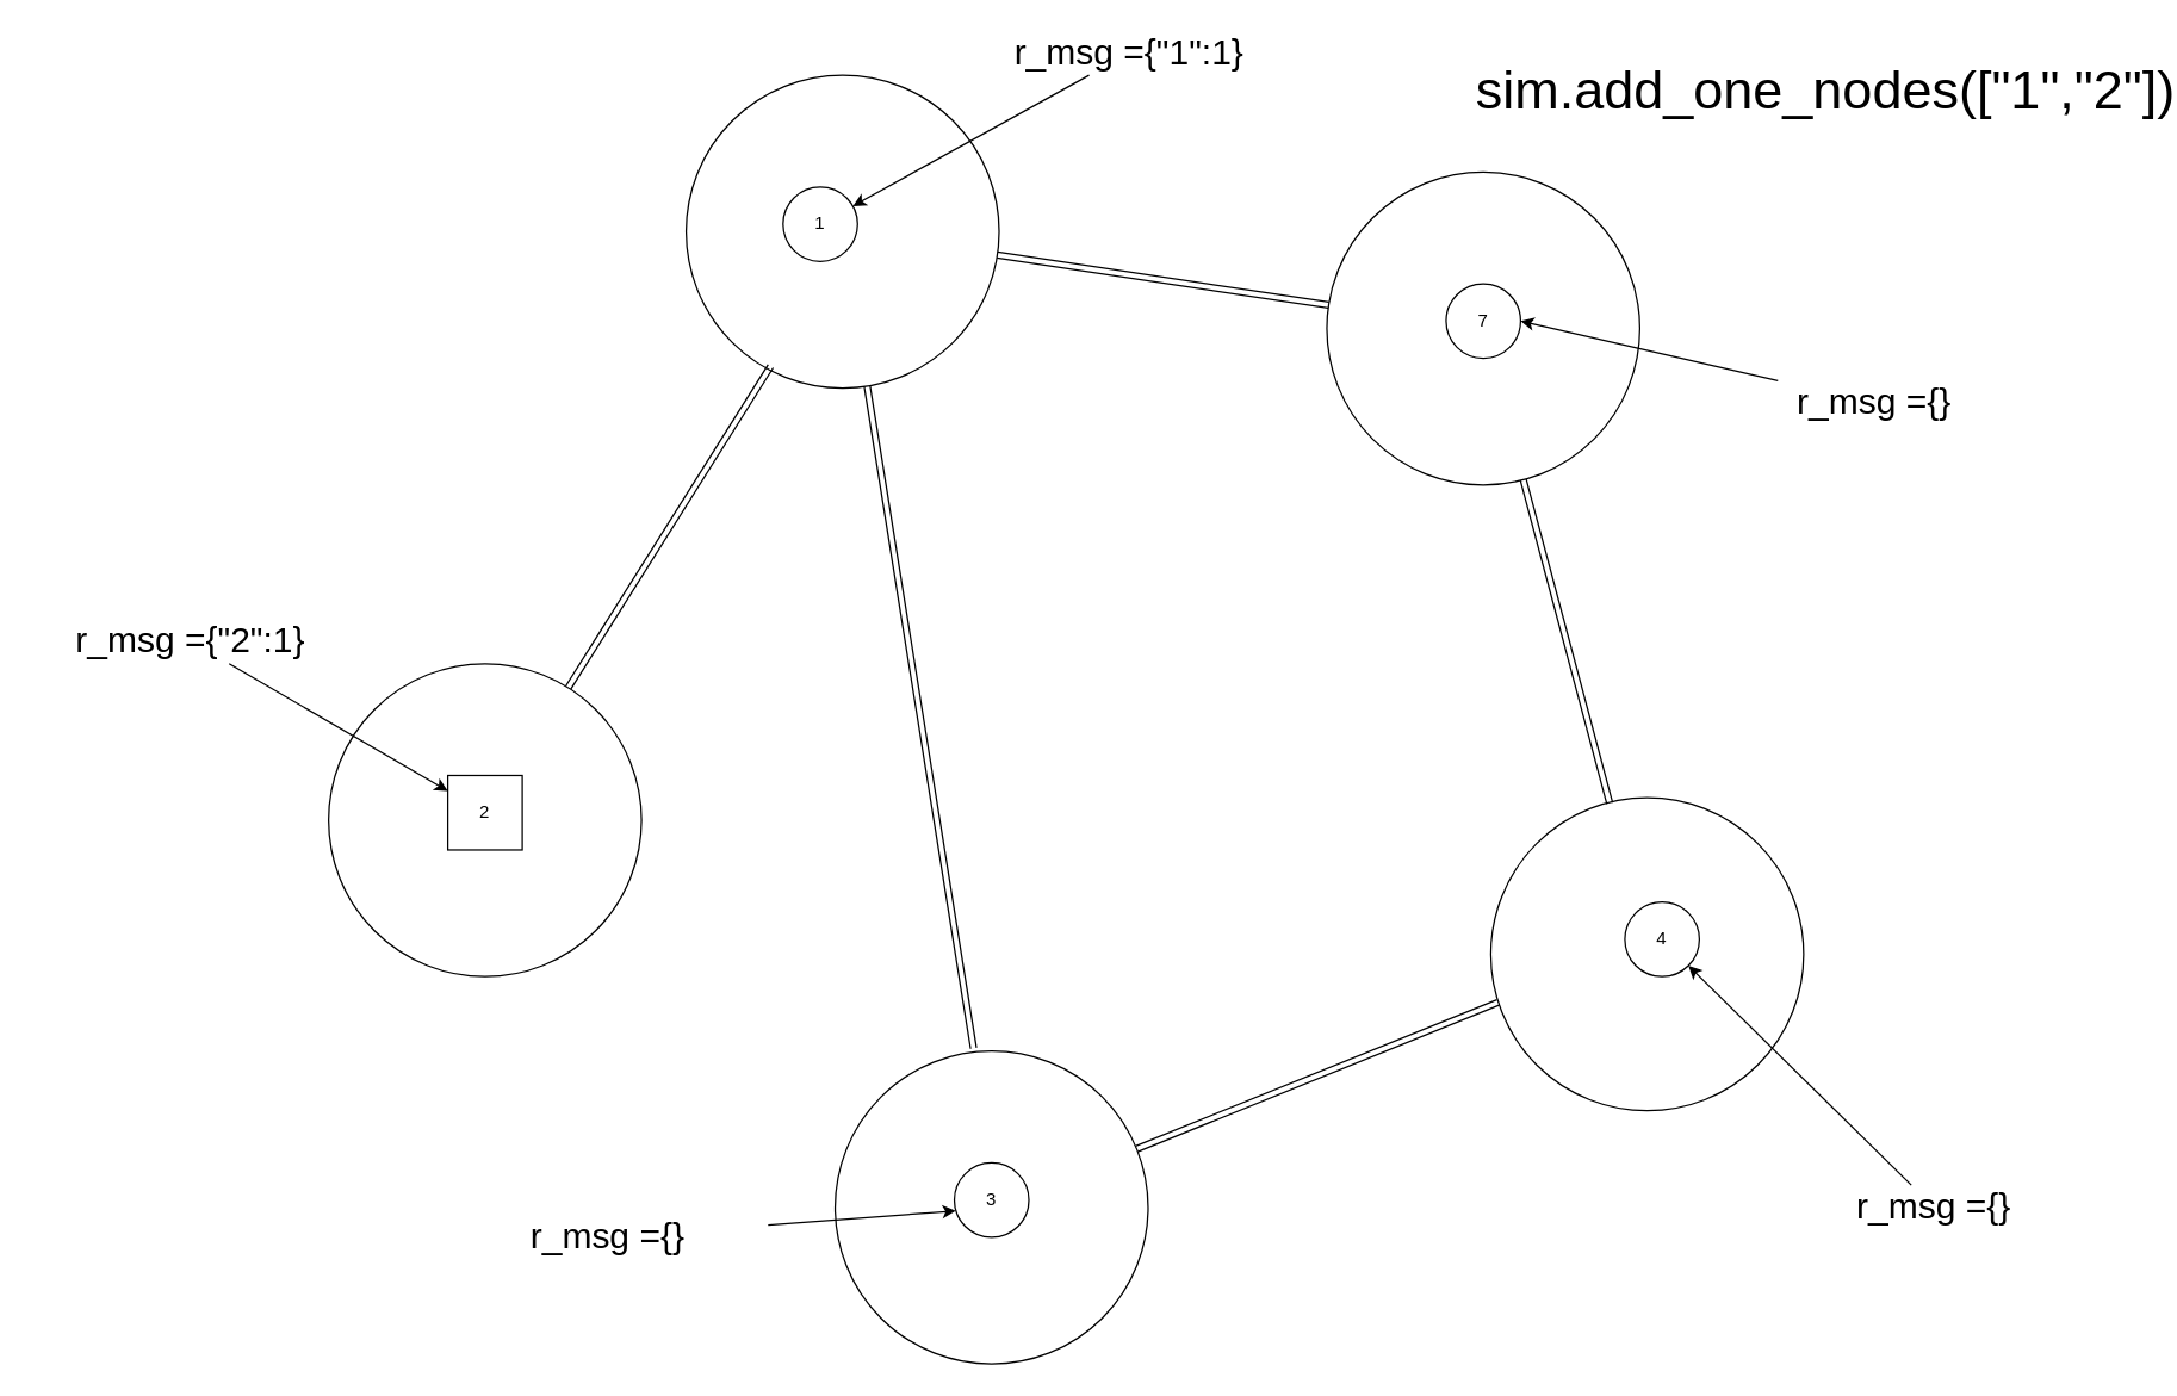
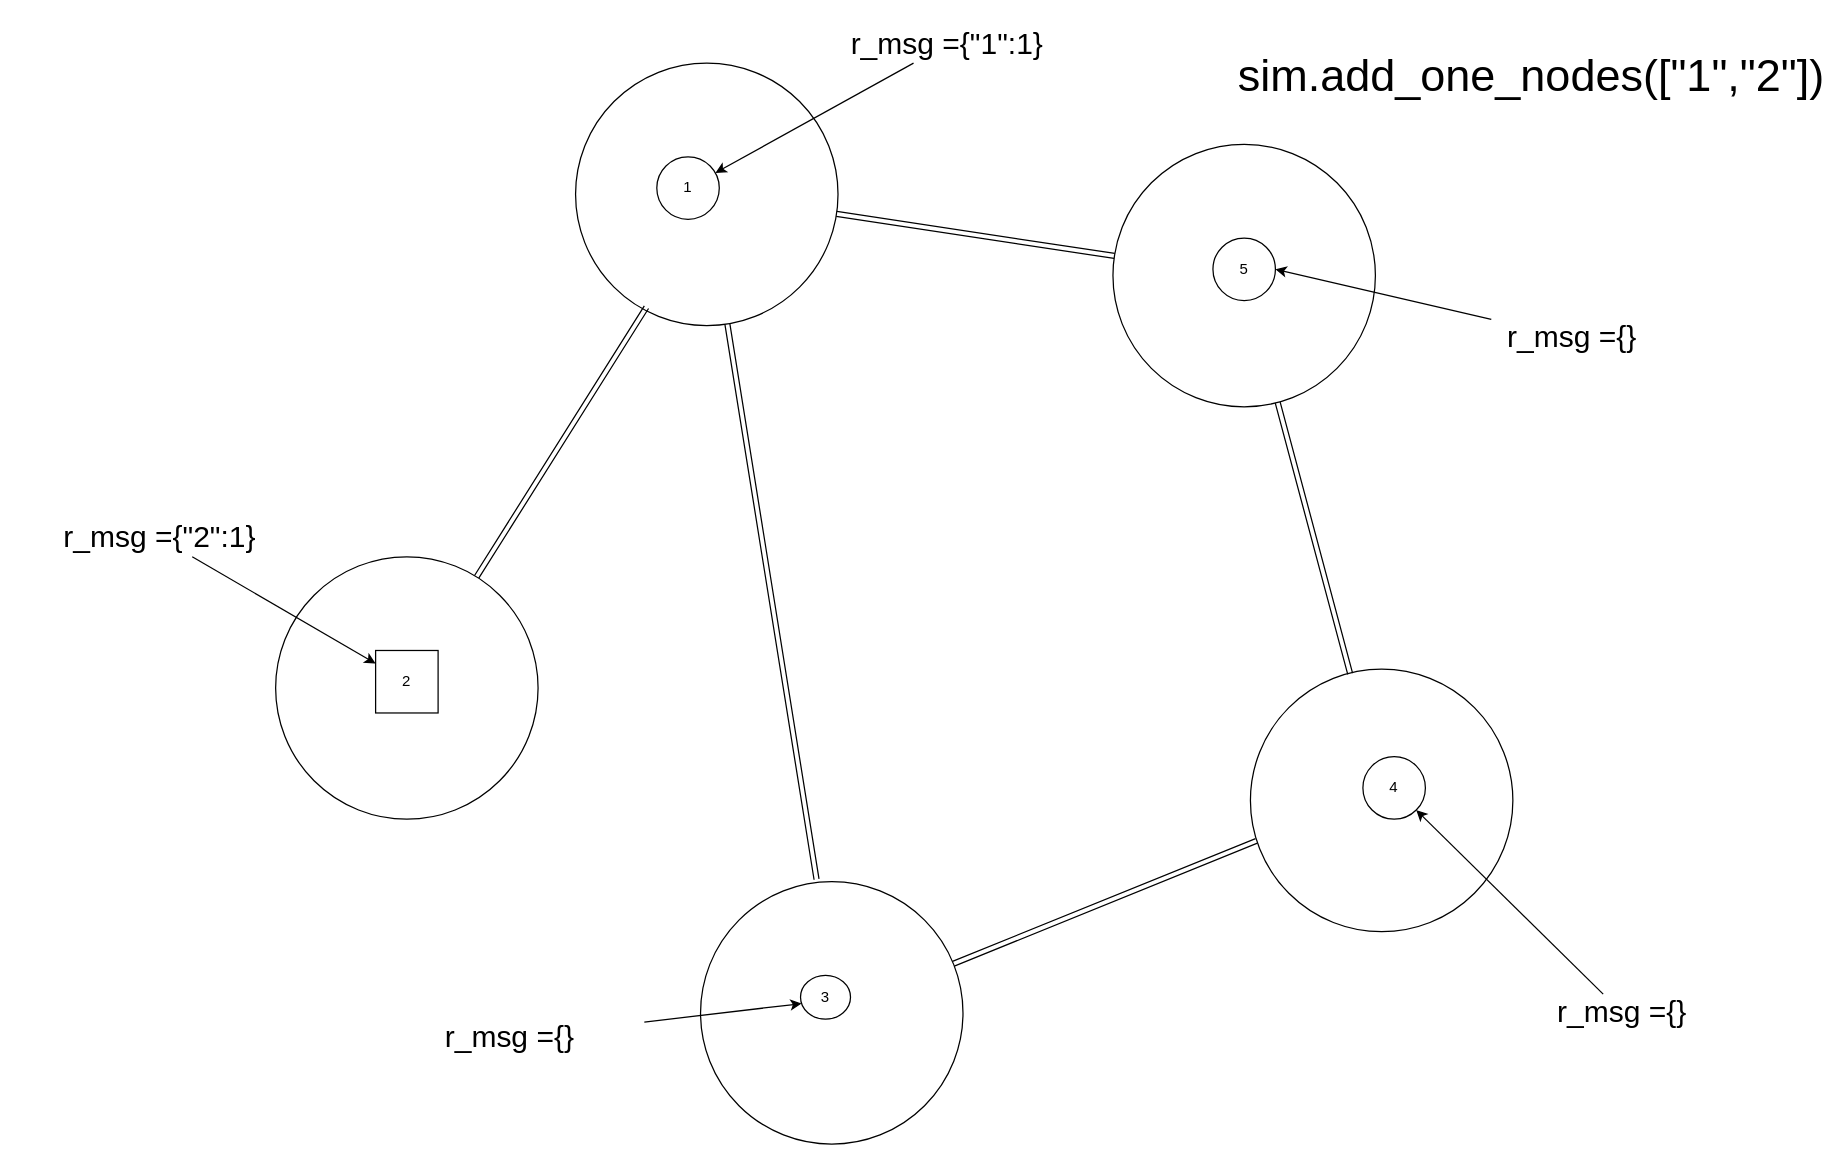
  <mxCell id="0" />
  <mxCell id="1" parent="0" />
  <mxCell id="2" value="Gds类add_one_node_ids方法工作流程图" style="text;html=1;strokeWidth=0;fillColor=none;fontSize=18;fontFamily=Arial;align=center;" parent="1"><mxGeometry x="300" y="20" width="500" height="30" as="geometry" /></mxCell>
  <mxCell id="3" value="图例" style="shape=rectangle;strokeWidth=1;fillColor=#f5f5f5;align=center;fontSize=14;fontFamily=Arial;" parent="1"><mxGeometry x="10" y="60" width="120" height="120" as="geometry" /></mxCell>
  <mxCell id="4" value="节点" style="shape=ellipse;strokeWidth=2;fillColor=none;" parent="1"><mxGeometry x="20" y="90" width="30" height="30" as="geometry" /></mxCell>
  <mxCell id="5" value="节点" style="text;html=1;strokeWidth=0;fillColor=none;" parent="1"><mxGeometry x="60" y="95" width="60" height="20" as="geometry" /></mxCell>
  <mxCell id="6" value="源节点" style="shape=ellipse;strokeWidth=2;fillColor=#ccffcc;" parent="1"><mxGeometry x="20" y="120" width="30" height="30" as="geometry" /></mxCell>
  <mxCell id="7" value="源节点" style="text;html=1;strokeWidth=0;fillColor=none;" parent="1"><mxGeometry x="60" y="125" width="60" height="20" as="geometry" /></mxCell>
  <mxCell id="8" value="边" style="shape=line;strokeWidth=1;" parent="1"><mxGeometry x="20" y="150" width="30" as="geometry" /></mxCell>
  <mxCell id="9" value="边" style="text;html=1;strokeWidth=0;fillColor=none;" parent="1"><mxGeometry x="60" y="145" width="60" height="20" as="geometry" /></mxCell>
  <mxCell id="10" value="节点1" style="shape=ellipse;strokeWidth=2;fillColor=#ccffcc;" parent="1"><mxGeometry x="300" y="200" width="60" height="60" as="geometry" /></mxCell>
  <mxCell id="11" value="节点2" style="shape=ellipse;strokeWidth=2;fillColor=none;" parent="1"><mxGeometry x="400" y="150" width="60" height="60" as="geometry" /></mxCell>
  <mxCell id="12" value="节点3" style="shape=ellipse;strokeWidth=2;fillColor=none;" parent="1"><mxGeometry x="400" y="250" width="60" height="60" as="geometry" /></mxCell>
  <mxCell id="13" value="节点4" style="shape=ellipse;strokeWidth=2;fillColor=none;" parent="1"><mxGeometry x="500" y="150" width="60" height="60" as="geometry" /></mxCell>
  <mxCell id="14" value="节点5" style="shape=ellipse;strokeWidth=2;fillColor=none;" parent="1"><mxGeometry x="500" y="250" width="60" height="60" as="geometry" /></mxCell>
  <mxCell id="15" style="shape=line;strokeWidth=1;" parent="1" source="10" target="11"><mxGeometry as="geometry" /></mxCell>
  <mxCell id="16" style="shape=line;strokeWidth=1;" parent="1" source="10" target="12"><mxGeometry as="geometry" /></mxCell>
  <mxCell id="17" style="shape=line;strokeWidth=1;" parent="1" source="11" target="13"><mxGeometry as="geometry" /></mxCell>
  <mxCell id="18" style="shape=line;strokeWidth=1;" parent="1" source="12" target="14"><mxGeometry as="geometry" /></mxCell>
  <mxCell id="19" style="shape=line;strokeWidth=1;" parent="1" source="11" target="12"><mxGeometry as="geometry" /></mxCell>
  <mxCell id="20" style="shape=line;strokeWidth=1;" parent="1" source="13" target="14"><mxGeometry as="geometry" /></mxCell>
  <mxCell id="21" value="步骤1: 初始化 node_ids = [1]" style="shape=rectangle;strokeWidth=1;fillColor=none;" parent="1"><mxGeometry x="650" y="100" width="150" height="60" as="geometry" /></mxCell>
  <mxCell id="22" value="步骤2: 遍历node_ids for node_id in node_ids:" style="shape=rectangle;strokeWidth=1;fillColor=none;" parent="1"><mxGeometry x="650" y="180" width="150" height="60" as="geometry" /></mxCell>
  <mxCell id="23" value="步骤3: 获取原始消息 origin_msg = json.loads(self.nodeid_msg_dict[node_id])" style="shape=rectangle;strokeWidth=1;fillColor=none;" parent="1"><mxGeometry x="650" y="260" width="150" height="60" as="geometry" /></mxCell>
  <mxCell id="24" value="步骤4: 创建新消息 add_msg = {str(node_id): 1}" style="shape=rectangle;strokeWidth=1;fillColor=none;" parent="1"><mxGeometry x="650" y="340" width="150" height="60" as="geometry" /></mxCell>
  <mxCell id="25" value="步骤5: 更新原始消息 origin_msg.update(add_msg)" style="shape=rectangle;strokeWidth=1;fillColor=none;" parent="1"><mxGeometry x="650" y="420" width="150" height="60" as="geometry" /></mxCell>
  <mxCell id="26" value="步骤6: 合并消息 buffer = [add_msg, origin_msg] merged_dict = merge_dicts_with_sum(buffer)" style="shape=rectangle;strokeWidth=1;fillColor=none;" parent="1"><mxGeometry x="650" y="500" width="150" height="80" as="geometry" /></mxCell>
  <mxCell id="27" value="步骤7: 保存结果 self.nodeid_msg_dict[node_id] = json.dumps(merged_dict) self.normalize_node_id(node_id)" style="shape=rectangle;strokeWidth=1;fillColor=none;" parent="1"><mxGeometry x="650" y="590" width="150" height="80" as="geometry" /></mxCell>
  <mxCell id="28" value="原始消息: {}" style="shape=rectangle;strokeWidth=1;fillColor=none;" parent="1"><mxGeometry x="300" y="350" width="200" height="40" as="geometry" /></mxCell>
  <mxCell id="29" value="添加消息: {'1': 1}" style="shape=rectangle;strokeWidth=1;fillColor=none;" parent="1"><mxGeometry x="300" y="410" width="200" height="40" as="geometry" /></mxCell>
  <mxCell id="30" value="合并后消息: {'1': 1}" style="shape=rectangle;strokeWidth=1;fillColor=none;" parent="1"><mxGeometry x="300" y="470" width="200" height="40" as="geometry" /></mxCell>
  <mxCell id="31" style="shape=arrow;strokeWidth=1;" parent="1" source="21" target="22"><mxGeometry as="geometry" /></mxCell>
  <mxCell id="32" style="shape=arrow;strokeWidth=1;" parent="1" source="22" target="23"><mxGeometry as="geometry" /></mxCell>
  <mxCell id="33" style="shape=arrow;strokeWidth=1;" parent="1" source="23" target="24"><mxGeometry as="geometry" /></mxCell>
  <mxCell id="34" style="shape=arrow;strokeWidth=1;" parent="1" source="24" target="25"><mxGeometry as="geometry" /></mxCell>
  <mxCell id="35" style="shape=arrow;strokeWidth=1;" parent="1" source="25" target="26"><mxGeometry as="geometry" /></mxCell>
  <mxCell id="36" style="shape=arrow;strokeWidth=1;" parent="1" source="26" target="27"><mxGeometry as="geometry" /></mxCell>
  <mxCell id="37" style="shape=dashed;strokeWidth=1;" parent="1" source="10" target="22"><mxGeometry as="geometry" /></mxCell>
  <mxCell id="38" style="shape=dashed;strokeWidth=1;" parent="1" source="23" target="28"><mxGeometry as="geometry" /></mxCell>
  <mxCell id="39" style="shape=dashed;strokeWidth=1;" parent="1" source="24" target="29"><mxGeometry as="geometry" /></mxCell>
  <mxCell id="40" style="shape=dashed;strokeWidth=1;" parent="1" source="26" target="30"><mxGeometry as="geometry" /></mxCell>
  <mxCell id="41" value="" style="group" parent="1" vertex="1" connectable="0"><mxGeometry x="460" y="50" width="410" height="210" as="geometry" /></mxCell>
  <mxCell id="42" value="" style="ellipse;whiteSpace=wrap;html=1;aspect=fixed;fillColor=none;" parent="41" vertex="1"><mxGeometry width="210" height="210" as="geometry" /></mxCell>
  <mxCell id="43" value="1" style="ellipse;whiteSpace=wrap;html=1;aspect=fixed;strokeColor=default;fillColor=none;" parent="41" vertex="1"><mxGeometry x="65" y="75" width="50" height="50" as="geometry" /></mxCell>
  <mxCell id="44" value="" style="group" parent="1" vertex="1" connectable="0"><mxGeometry x="220" y="445" width="210" height="210" as="geometry" /></mxCell>
  <mxCell id="45" value="" style="ellipse;whiteSpace=wrap;html=1;aspect=fixed;fillColor=none;" parent="44" vertex="1"><mxGeometry width="210" height="210" as="geometry" /></mxCell>
  <mxCell id="46" value="2" style="whiteSpace=wrap;html=1;aspect=fixed;strokeColor=default;fillColor=none;rounded=0;" parent="44" vertex="1"><mxGeometry x="80" y="75" width="50" height="50" as="geometry" /></mxCell>
  <mxCell id="47" value="" style="group" parent="1" vertex="1" connectable="0"><mxGeometry x="560" y="705" width="210" height="210" as="geometry" /></mxCell>
  <mxCell id="48" value="" style="ellipse;whiteSpace=wrap;html=1;aspect=fixed;fillColor=none;" parent="47" vertex="1"><mxGeometry width="210" height="210" as="geometry" /></mxCell>
- <mxCell id="49" value="3" style="ellipse;whiteSpace=wrap;html=1;aspect=fixed;strokeColor=default;fillColor=none;" parent="47" vertex="1"><mxGeometry x="80" y="75" width="50" height="50" as="geometry" /></mxCell>
+ <mxCell id="49" value="3" style="ellipse;whiteSpace=wrap;html=1;aspect=fixed;strokeColor=default;fillColor=none;" parent="47" vertex="1"><mxGeometry x="80" y="75" width="40" height="35" as="geometry" /></mxCell>
  <mxCell id="50" value="" style="group" parent="1" vertex="1" connectable="0"><mxGeometry x="1000" y="535" width="210" height="210" as="geometry" /></mxCell>
  <mxCell id="51" value="" style="ellipse;whiteSpace=wrap;html=1;aspect=fixed;fillColor=none;" parent="50" vertex="1"><mxGeometry width="210" height="210" as="geometry" /></mxCell>
  <mxCell id="52" value="4" style="ellipse;whiteSpace=wrap;html=1;aspect=fixed;strokeColor=default;fillColor=none;" parent="50" vertex="1"><mxGeometry x="90" y="70" width="50" height="50" as="geometry" /></mxCell>
  <mxCell id="53" value="" style="group" parent="1" vertex="1" connectable="0"><mxGeometry x="890" y="115" width="210" height="210" as="geometry" /></mxCell>
  <mxCell id="54" value="" style="ellipse;whiteSpace=wrap;html=1;aspect=fixed;fillColor=none;" parent="53" vertex="1"><mxGeometry width="210" height="210" as="geometry" /></mxCell>
- <mxCell id="55" value="7" style="ellipse;whiteSpace=wrap;html=1;aspect=fixed;strokeColor=default;fillColor=none;" parent="53" vertex="1"><mxGeometry x="80" y="75" width="50" height="50" as="geometry" /></mxCell>
+ <mxCell id="55" value="5" style="ellipse;whiteSpace=wrap;html=1;aspect=fixed;strokeColor=default;fillColor=none;" parent="53" vertex="1"><mxGeometry x="80" y="75" width="50" height="50" as="geometry" /></mxCell>
  <mxCell id="56" style="html=1;entryX=0.27;entryY=0.93;entryDx=0;entryDy=0;entryPerimeter=0;shape=link;" parent="1" source="45" target="42" edge="1"><mxGeometry relative="1" as="geometry" /></mxCell>
  <mxCell id="57" style="html=1;shape=link;" parent="1" source="42" target="54" edge="1"><mxGeometry relative="1" as="geometry" /></mxCell>
  <mxCell id="58" style="html=1;entryX=0.38;entryY=0.017;entryDx=0;entryDy=0;entryPerimeter=0;shape=link;" parent="1" source="54" target="51" edge="1"><mxGeometry relative="1" as="geometry" /></mxCell>
  <mxCell id="59" style="html=1;entryX=0.442;entryY=-0.009;entryDx=0;entryDy=0;entryPerimeter=0;shape=link;" parent="1" source="42" target="48" edge="1"><mxGeometry relative="1" as="geometry" /></mxCell>
  <mxCell id="60" style="html=1;entryX=0.023;entryY=0.654;entryDx=0;entryDy=0;entryPerimeter=0;shape=link;" parent="1" source="48" target="51" edge="1"><mxGeometry relative="1" as="geometry" /></mxCell>
  <mxCell id="61" value="&lt;font style=&quot;font-size: 36px;&quot;&gt;sim.add_one_nodes([&quot;1&quot;,&quot;2&quot;])&lt;/font&gt;" style="text;html=1;align=center;verticalAlign=middle;whiteSpace=wrap;rounded=0;" parent="1" vertex="1"><mxGeometry x="1120" y="45" width="210" height="30" as="geometry" /></mxCell>
  <mxCell id="62" style="edgeStyle=none;html=1;" edge="1" parent="1" source="63" target="43"><mxGeometry relative="1" as="geometry" /></mxCell>
  <mxCell id="63" value="&lt;font style=&quot;font-size: 24px;&quot;&gt;r_msg ={&quot;1&quot;:1}&lt;/font&gt;" style="text;html=1;align=center;verticalAlign=middle;whiteSpace=wrap;rounded=0;" vertex="1" parent="1"><mxGeometry x="650" y="20" width="215" height="30" as="geometry" /></mxCell>
  <mxCell id="64" style="edgeStyle=none;html=1;" edge="1" parent="1" source="65" target="46"><mxGeometry relative="1" as="geometry" /></mxCell>
  <mxCell id="65" value="&lt;font style=&quot;font-size: 24px;&quot;&gt;r_msg ={&quot;2&quot;:1}&lt;/font&gt;" style="text;html=1;align=center;verticalAlign=middle;whiteSpace=wrap;rounded=0;" vertex="1" parent="1"><mxGeometry x="20" y="415" width="215" height="30" as="geometry" /></mxCell>
  <mxCell id="66" value="&lt;font style=&quot;font-size: 24px;&quot;&gt;r_msg ={}&lt;/font&gt;" style="text;html=1;align=center;verticalAlign=middle;whiteSpace=wrap;rounded=0;" vertex="1" parent="1"><mxGeometry x="300" y="815" width="215" height="30" as="geometry" /></mxCell>
  <mxCell id="67" style="edgeStyle=none;html=1;entryX=0.02;entryY=0.644;entryDx=0;entryDy=0;entryPerimeter=0;" edge="1" parent="1" source="66" target="49"><mxGeometry relative="1" as="geometry" /></mxCell>
  <mxCell id="68" style="edgeStyle=none;html=1;entryX=1;entryY=1;entryDx=0;entryDy=0;" edge="1" parent="1" source="69" target="52"><mxGeometry relative="1" as="geometry" /></mxCell>
  <mxCell id="69" value="&lt;font style=&quot;font-size: 24px;&quot;&gt;r_msg ={}&lt;/font&gt;" style="text;html=1;align=center;verticalAlign=middle;whiteSpace=wrap;rounded=0;" vertex="1" parent="1"><mxGeometry x="1190" y="795" width="215" height="30" as="geometry" /></mxCell>
  <mxCell id="70" style="edgeStyle=none;html=1;entryX=1;entryY=0.5;entryDx=0;entryDy=0;" edge="1" parent="1" source="71" target="55"><mxGeometry relative="1" as="geometry" /></mxCell>
  <mxCell id="71" value="&lt;font style=&quot;font-size: 24px;&quot;&gt;r_msg ={}&lt;/font&gt;" style="text;html=1;align=center;verticalAlign=middle;whiteSpace=wrap;rounded=0;" vertex="1" parent="1"><mxGeometry x="1150" y="255" width="215" height="30" as="geometry" /></mxCell>
